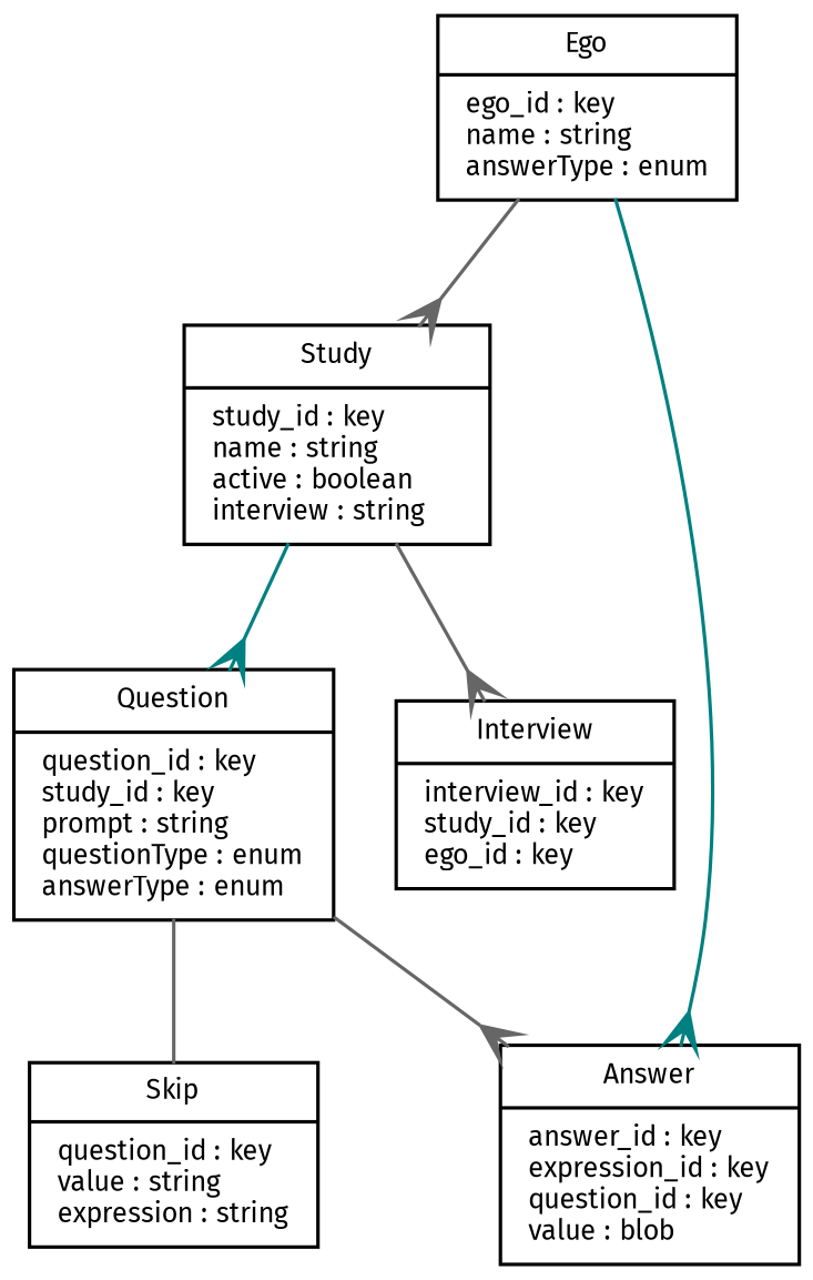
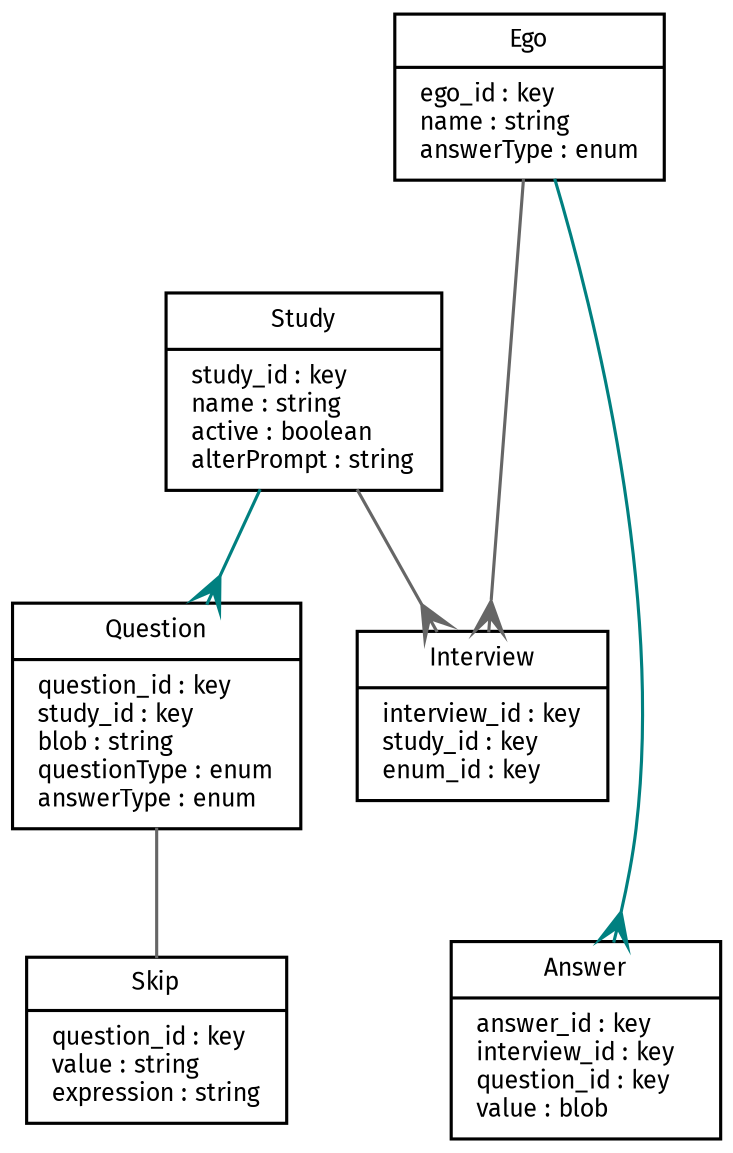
  digraph {
    fontname="Fira Sans"
    node [fontname="Fira Sans" fontsize=8 shape=record]
    edge [arrowhead=crow color=gray40 fontname="Fira Sans" fontsize=8]
-   n1 [label="{Study|study_id : key\lname : string\lactive : boolean\linterview : string\l}"]
-   n2 [label="{Question|question_id : key\lstudy_id : key\lprompt : string\lquestionType : enum\lanswerType : enum\l}"]
-   n3 [label="{Interview|interview_id : key\lstudy_id : key\lego_id : key\l}"]
-   n4 [label="{Answer|answer_id : key\lexpression_id : key\lquestion_id : key\lvalue : blob\l}"]
+   n1 [label="{Study|study_id : key\lname : string\lactive : boolean\lalterPrompt : string\l}"]
+   n2 [label="{Question|question_id : key\lstudy_id : key\lblob : string\lquestionType : enum\lanswerType : enum\l}"]
+   n3 [label="{Interview|interview_id : key\lstudy_id : key\lenum_id : key\l}"]
+   n4 [label="{Answer|answer_id : key\linterview_id : key\lquestion_id : key\lvalue : blob\l}"]
    n5 [label="{Skip|question_id : key\lvalue : string\lexpression : string\l}"]
    n6 [label="{Ego|ego_id : key\lname : string\lanswerType : enum\l}"]
    n1 -> n2 [color=teal]
    n1 -> n3
-   n2 -> n4
    n2 -> n5 [arrowhead=none]
-   n6 -> n1
+   n6 -> n3
    n6 -> n4 [color=teal]
  }
